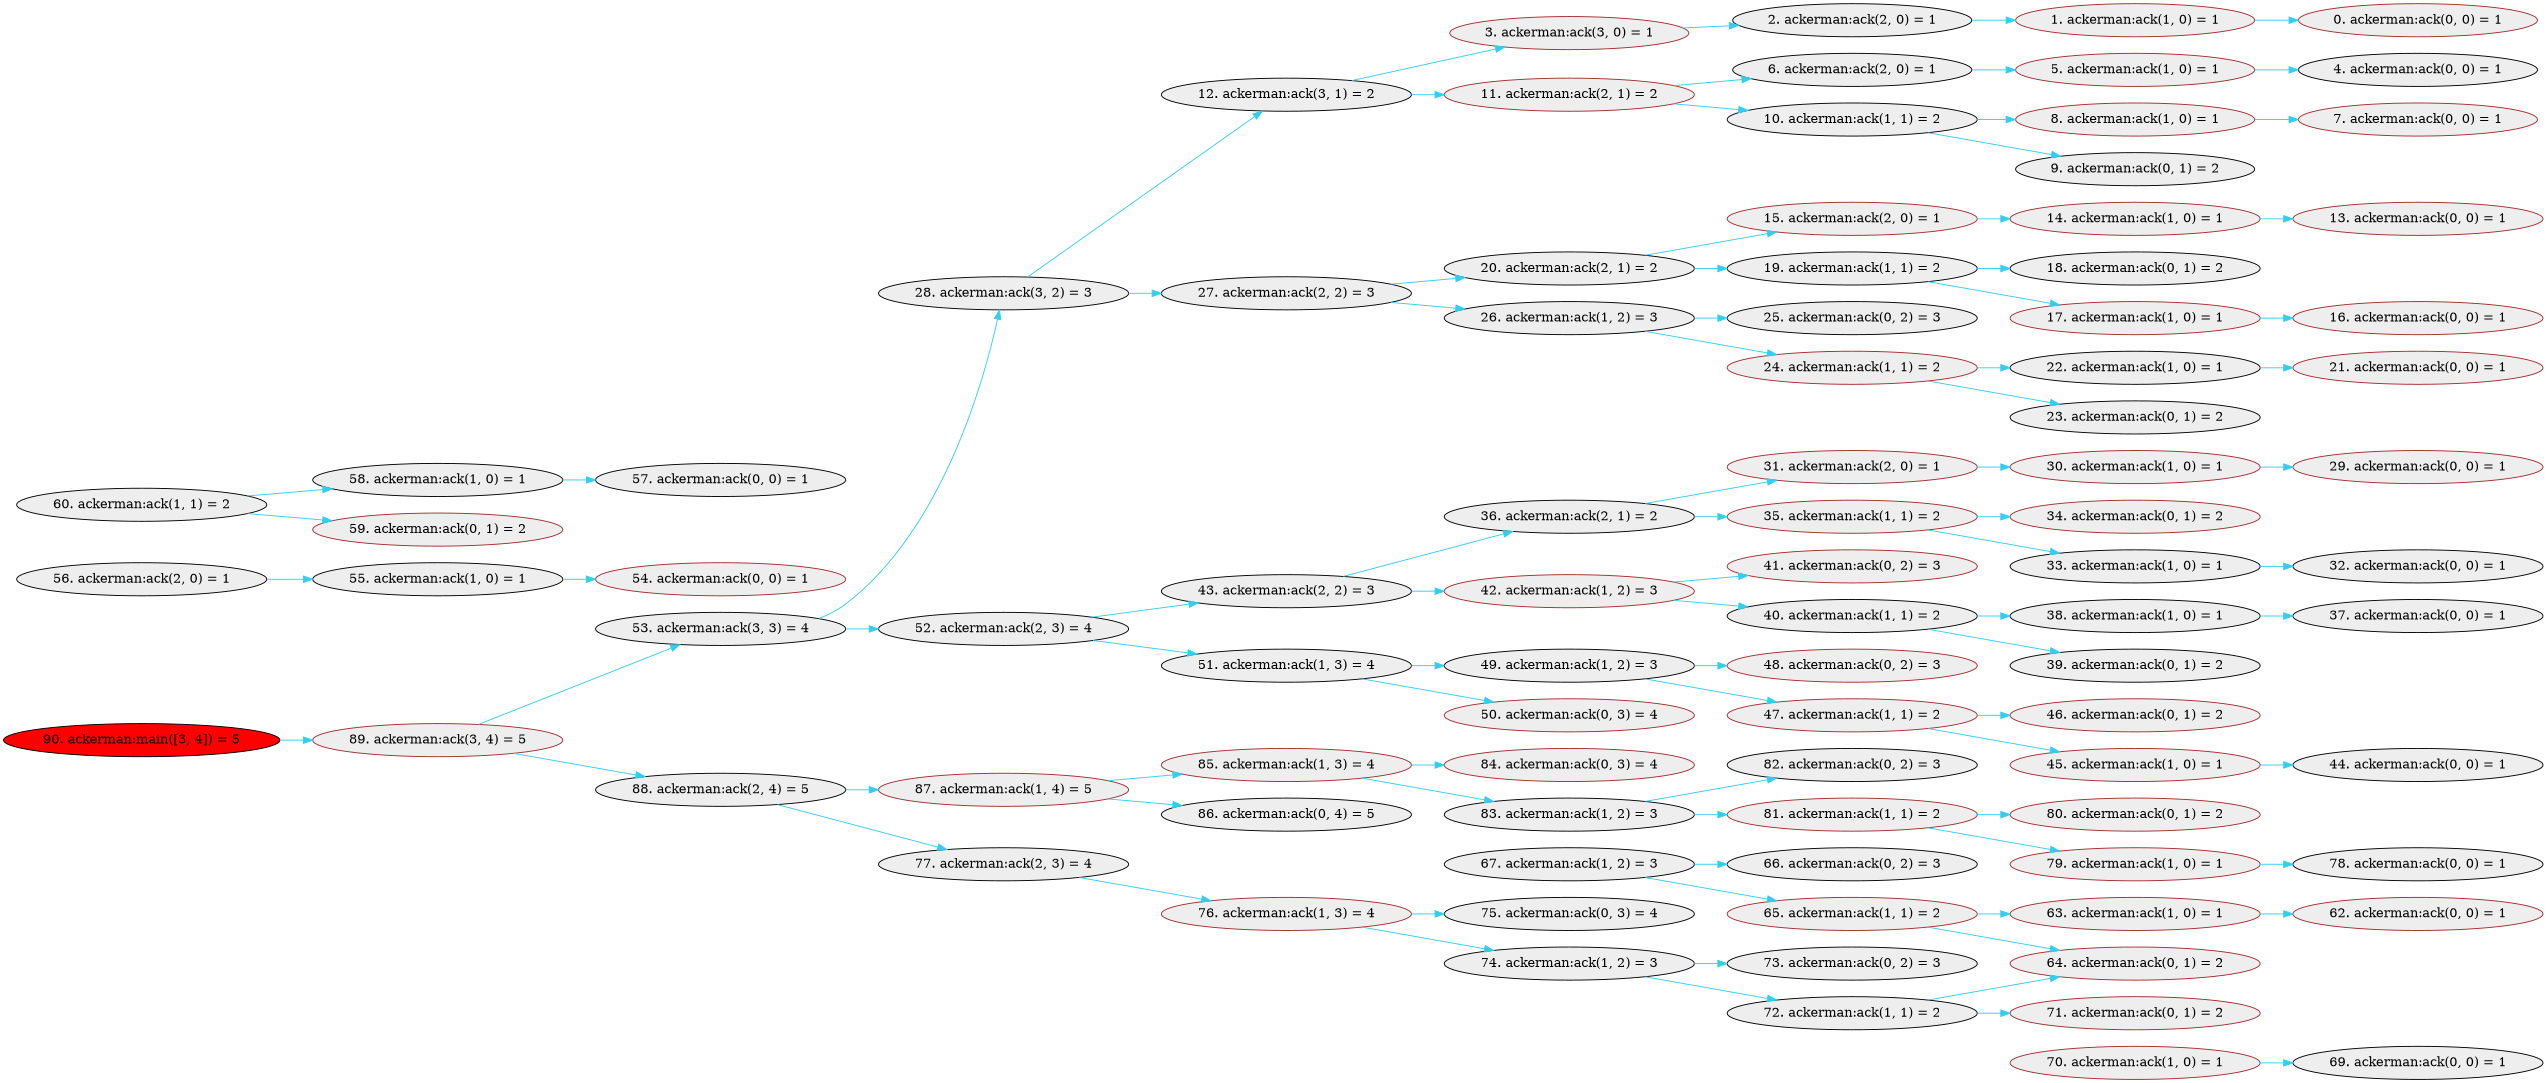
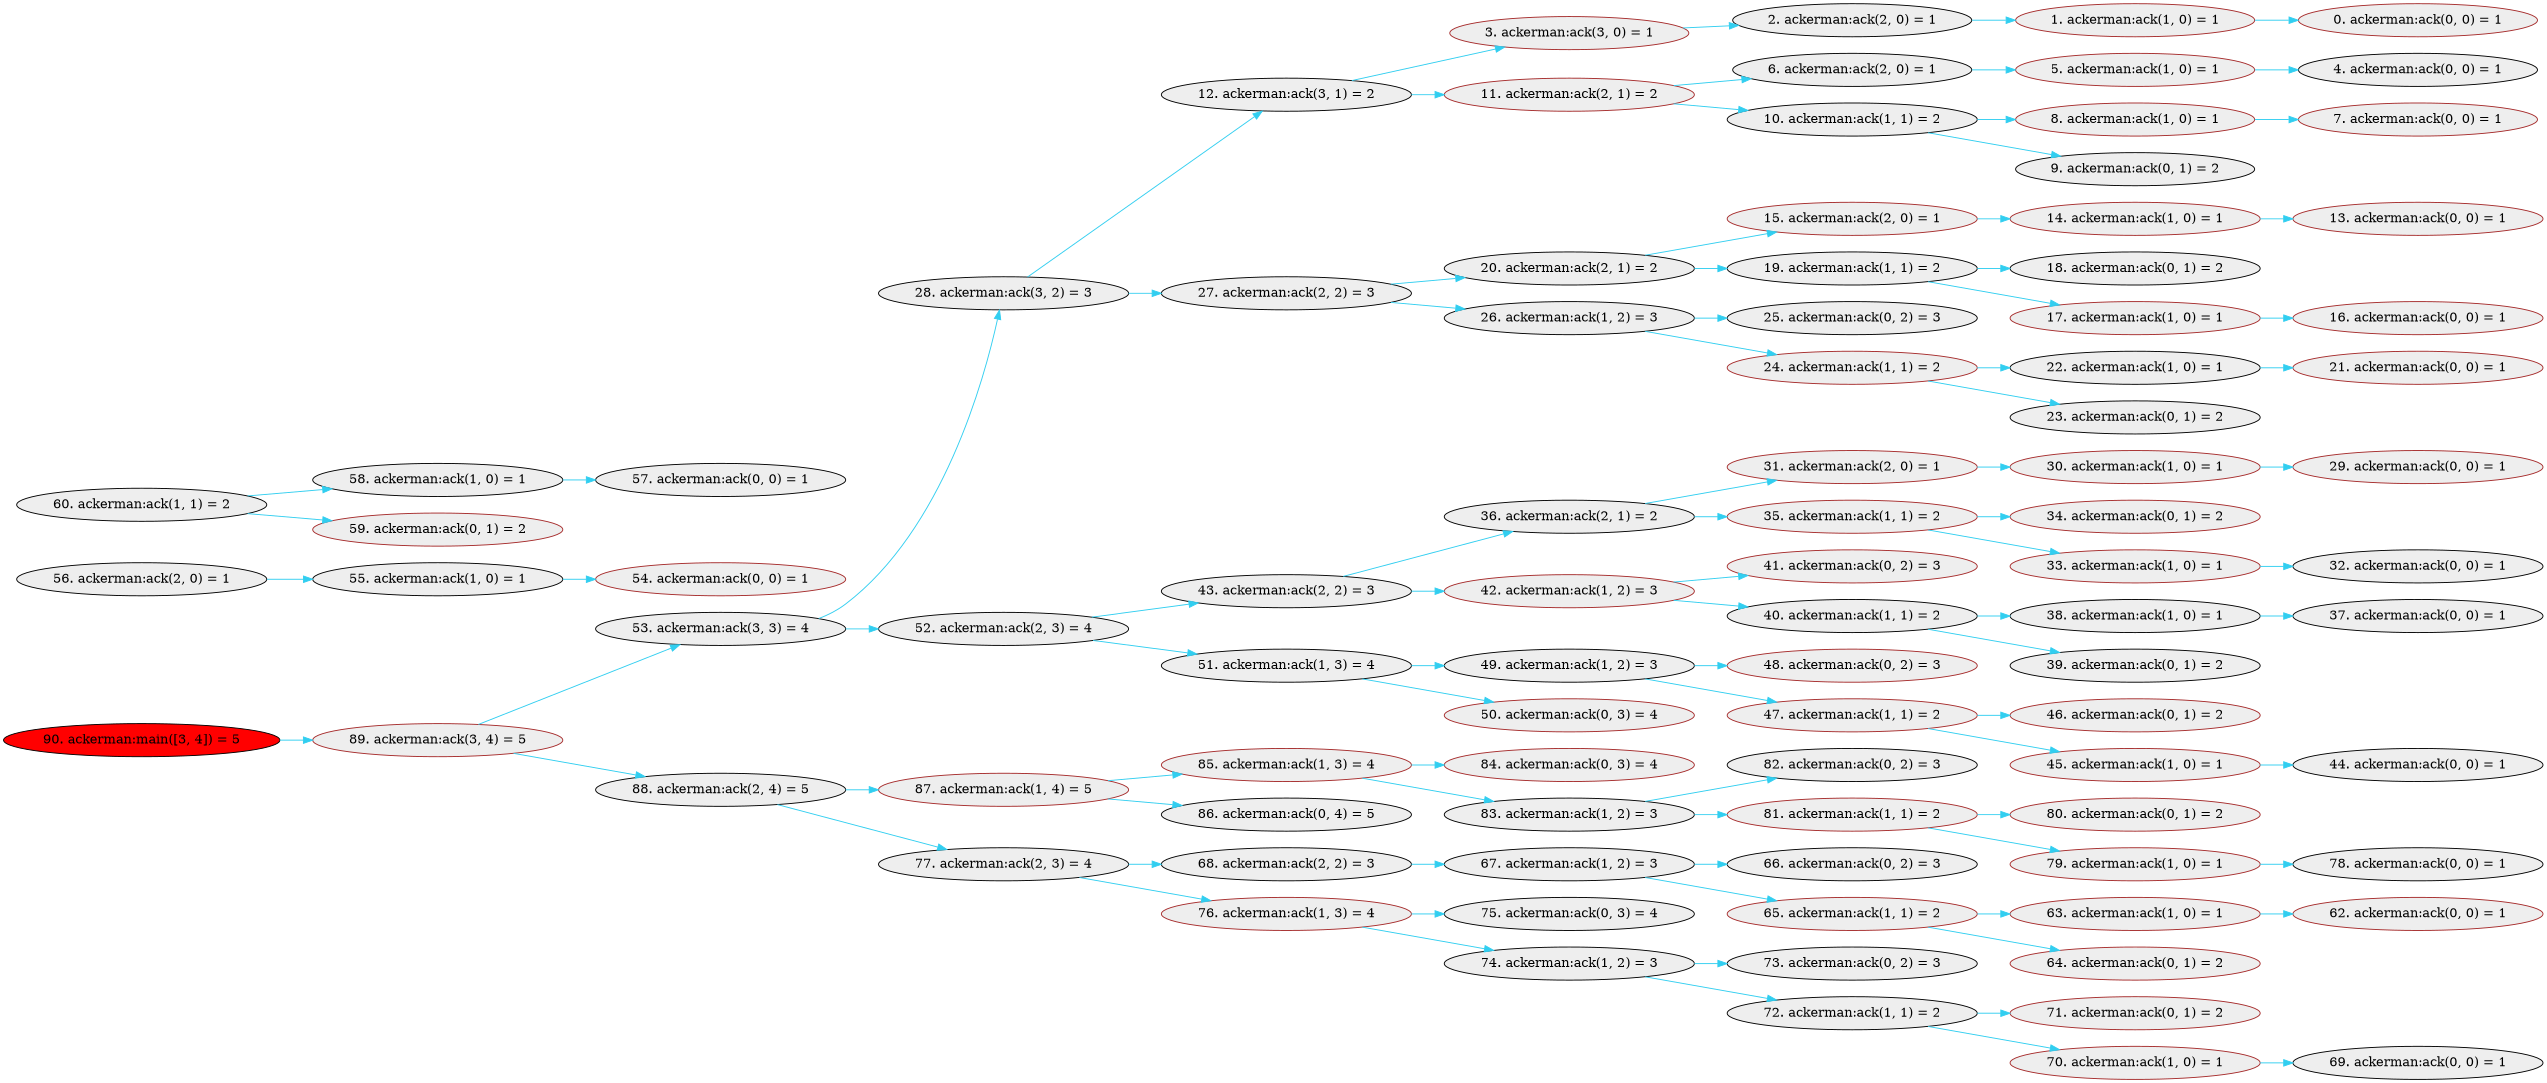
  digraph {
    rankdir=LR
    node [color=black fillcolor="#EEEEEE" style=filled]
    edge [color="#31CEF0"]
    n1 [label="20. ackerman:ack(2, 1) = 2"]
    n2 [color=brown label="15. ackerman:ack(2, 0) = 1"]
    n3 [label="19. ackerman:ack(1, 1) = 2"]
    n4 [color=brown label="14. ackerman:ack(1, 0) = 1"]
    n5 [label="18. ackerman:ack(0, 1) = 2"]
    n6 [color=brown label="17. ackerman:ack(1, 0) = 1"]
    n7 [color=brown label="71. ackerman:ack(0, 1) = 2"]
    n8 [color=brown label="87. ackerman:ack(1, 4) = 5"]
    n9 [color=brown label="85. ackerman:ack(1, 3) = 4"]
    n10 [label="86. ackerman:ack(0, 4) = 5"]
    n11 [color=brown label="84. ackerman:ack(0, 3) = 4"]
    n12 [label="83. ackerman:ack(1, 2) = 3"]
+   n13 [label="68. ackerman:ack(2, 2) = 3"]
    n14 [label="67. ackerman:ack(1, 2) = 3"]
    n15 [label="66. ackerman:ack(0, 2) = 3"]
    n16 [color=brown label="65. ackerman:ack(1, 1) = 2"]
    n17 [color=brown label="48. ackerman:ack(0, 2) = 3"]
    n18 [color=brown label="8. ackerman:ack(1, 0) = 1"]
    n19 [color=brown label="7. ackerman:ack(0, 0) = 1"]
    n20 [label="77. ackerman:ack(2, 3) = 4"]
    n21 [color=brown label="76. ackerman:ack(1, 3) = 4"]
    n22 [label="75. ackerman:ack(0, 3) = 4"]
    n23 [label="74. ackerman:ack(1, 2) = 3"]
    n24 [label="28. ackerman:ack(3, 2) = 3"]
    n25 [label="12. ackerman:ack(3, 1) = 2"]
    n26 [label="27. ackerman:ack(2, 2) = 3"]
    n27 [color=brown label="3. ackerman:ack(3, 0) = 1"]
    n28 [color=brown label="11. ackerman:ack(2, 1) = 2"]
    n29 [label="26. ackerman:ack(1, 2) = 3"]
    n30 [color=brown label="54. ackerman:ack(0, 0) = 1"]
    n31 [color=brown label="34. ackerman:ack(0, 1) = 2"]
    n32 [label="2. ackerman:ack(2, 0) = 1"]
    n33 [color=brown label="1. ackerman:ack(1, 0) = 1"]
    n34 [color=brown label="0. ackerman:ack(0, 0) = 1"]
    n35 [fillcolor="#FF0000" label="90. ackerman:main([3, 4]) = 5"]
    n36 [color=brown label="89. ackerman:ack(3, 4) = 5"]
    n37 [label="53. ackerman:ack(3, 3) = 4"]
    n38 [label="88. ackerman:ack(2, 4) = 5"]
    n39 [color=brown label="13. ackerman:ack(0, 0) = 1"]
    n40 [label="6. ackerman:ack(2, 0) = 1"]
    n41 [label="10. ackerman:ack(1, 1) = 2"]
    n42 [label="82. ackerman:ack(0, 2) = 3"]
    n43 [color=brown label="81. ackerman:ack(1, 1) = 2"]
    n44 [label="73. ackerman:ack(0, 2) = 3"]
    n45 [label="72. ackerman:ack(1, 1) = 2"]
    n46 [color=brown label="70. ackerman:ack(1, 0) = 1"]
    n47 [label="43. ackerman:ack(2, 2) = 3"]
    n48 [label="36. ackerman:ack(2, 1) = 2"]
    n49 [color=brown label="42. ackerman:ack(1, 2) = 3"]
    n50 [color=brown label="31. ackerman:ack(2, 0) = 1"]
    n51 [color=brown label="35. ackerman:ack(1, 1) = 2"]
    n52 [color=brown label="41. ackerman:ack(0, 2) = 3"]
    n53 [label="40. ackerman:ack(1, 1) = 2"]
    n54 [label="25. ackerman:ack(0, 2) = 3"]
    n55 [color=brown label="24. ackerman:ack(1, 1) = 2"]
    n56 [color=brown label="30. ackerman:ack(1, 0) = 1"]
-   n57 [label="33. ackerman:ack(1, 0) = 1"]
+   n57 [color=brown label="33. ackerman:ack(1, 0) = 1"]
    n58 [label="4. ackerman:ack(0, 0) = 1"]
    n59 [label="38. ackerman:ack(1, 0) = 1"]
    n60 [label="37. ackerman:ack(0, 0) = 1"]
    n61 [color=brown label="29. ackerman:ack(0, 0) = 1"]
    n62 [color=brown label="62. ackerman:ack(0, 0) = 1"]
    n63 [label="51. ackerman:ack(1, 3) = 4"]
    n64 [label="49. ackerman:ack(1, 2) = 3"]
    n65 [color=brown label="50. ackerman:ack(0, 3) = 4"]
    n66 [color=brown label="47. ackerman:ack(1, 1) = 2"]
    n67 [color=brown label="80. ackerman:ack(0, 1) = 2"]
    n68 [label="56. ackerman:ack(2, 0) = 1"]
    n69 [label="55. ackerman:ack(1, 0) = 1"]
    n70 [color=brown label="46. ackerman:ack(0, 1) = 2"]
    n71 [color=brown label="45. ackerman:ack(1, 0) = 1"]
    n72 [color=brown label="79. ackerman:ack(1, 0) = 1"]
    n73 [label="78. ackerman:ack(0, 0) = 1"]
    n74 [label="32. ackerman:ack(0, 0) = 1"]
    n75 [label="52. ackerman:ack(2, 3) = 4"]
    n76 [color=brown label="5. ackerman:ack(1, 0) = 1"]
    n77 [label="58. ackerman:ack(1, 0) = 1"]
    n78 [label="57. ackerman:ack(0, 0) = 1"]
    n79 [label="39. ackerman:ack(0, 1) = 2"]
    n80 [color=brown label="16. ackerman:ack(0, 0) = 1"]
    n81 [color=brown label="63. ackerman:ack(1, 0) = 1"]
    n82 [color=brown label="64. ackerman:ack(0, 1) = 2"]
    n83 [label="9. ackerman:ack(0, 1) = 2"]
    n84 [label="44. ackerman:ack(0, 0) = 1"]
    n85 [label="22. ackerman:ack(1, 0) = 1"]
    n86 [label="23. ackerman:ack(0, 1) = 2"]
    n87 [label="60. ackerman:ack(1, 1) = 2"]
    n88 [color=brown label="59. ackerman:ack(0, 1) = 2"]
    n89 [color=brown label="21. ackerman:ack(0, 0) = 1"]
    n90 [label="69. ackerman:ack(0, 0) = 1"]
    n1 -> n2
    n1 -> n3
    n2 -> n4
    n3 -> n5
    n3 -> n6
    n4 -> n39
    n6 -> n80
    n8 -> n9
    n8 -> n10
    n9 -> n11
    n9 -> n12
    n12 -> n42
    n12 -> n43
+   n13 -> n14
    n14 -> n15
    n14 -> n16
    n16 -> n81
    n16 -> n82
    n18 -> n19
+   n20 -> n13
    n20 -> n21
    n21 -> n22
    n21 -> n23
    n23 -> n44
    n23 -> n45
    n24 -> n25
    n24 -> n26
    n25 -> n27
    n25 -> n28
    n26 -> n1
    n26 -> n29
    n27 -> n32
    n28 -> n40
    n28 -> n41
    n29 -> n54
    n29 -> n55
    n32 -> n33
    n33 -> n34
    n35 -> n36
    n36 -> n37
    n36 -> n38
    n37 -> n24
    n37 -> n75
    n38 -> n8
    n38 -> n20
    n40 -> n76
    n41 -> n18
    n41 -> n83
    n43 -> n67
    n43 -> n72
    n45 -> n7
-   n45 -> n82
+   n45 -> n46
    n46 -> n90
    n47 -> n48
    n47 -> n49
    n48 -> n50
    n48 -> n51
    n49 -> n52
    n49 -> n53
    n50 -> n56
    n51 -> n31
    n51 -> n57
    n53 -> n59
    n53 -> n79
    n55 -> n85
    n55 -> n86
    n56 -> n61
    n57 -> n74
    n59 -> n60
    n63 -> n64
    n63 -> n65
    n64 -> n17
    n64 -> n66
    n66 -> n70
    n66 -> n71
    n68 -> n69
    n69 -> n30
    n71 -> n84
    n72 -> n73
    n75 -> n47
    n75 -> n63
    n76 -> n58
    n77 -> n78
    n81 -> n62
    n85 -> n89
    n87 -> n77
    n87 -> n88
  }
